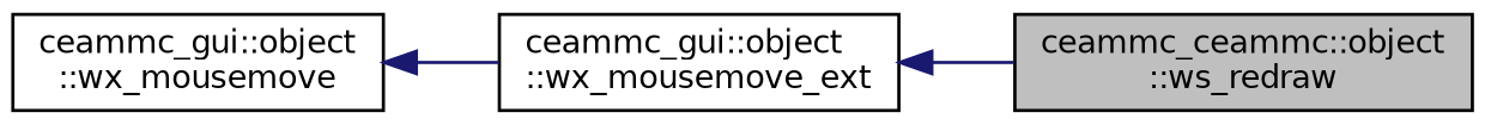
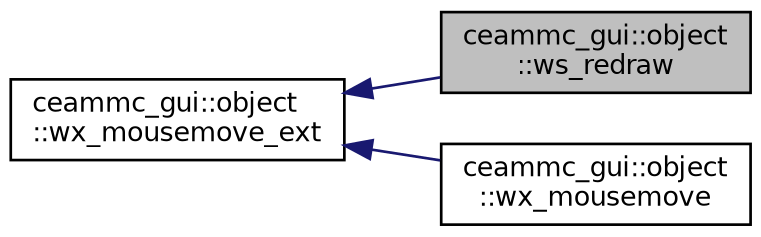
  digraph {
    rankdir=LR
    node [color=black fillcolor=white fontname=Helvetica fontsize=10 shape=record style=filled]
    edge [color=midnightblue dir=back fontname=Helvetica fontsize=10 labelfontname=Helvetica labelfontsize=10 style=solid]
-   n1 [fillcolor=grey75 fontcolor=black height=0.2 label="ceammc_ceammc::object\l::ws_redraw" width=0.4]
+   n1 [fillcolor=grey75 fontcolor=black height=0.2 label="ceammc_gui::object\l::ws_redraw" width=0.4]
    n2 [height=0.2 label="ceammc_gui::object\l::wx_mousemove_ext" width=0.4]
    n3 [height=0.2 label="ceammc_gui::object\l::wx_mousemove" width=0.4]
    n2 -> n1
-   n3 -> n2
+   n2 -> n3
  }
